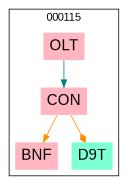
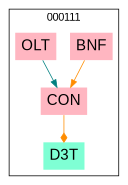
  strict digraph {
    fontname="Liberation Sans"
    node [fillcolor=lightpink fontname="Liberation Sans" fontsize=20 shape=plaintext style=filled]
    edge [arrowhead=normal color=darkorange fontname="Liberation Sans"]
    n1 [label=CON]
    n2 [label=BNF]
-   n3 [fillcolor=aquamarine label=D9T]
+   n3 [fillcolor=aquamarine label=D3T]
    n4 [label=OLT]
    subgraph cluster_1 {
-     label=000115
+     label=000111
      labeldoc=t
      n1
      n2
      n3
      n4
    }
-   n1 -> n2
+   n2 -> n1
    n1 -> n3 [arrowhead=diamond]
    n4 -> n1 [color=teal]
  }
